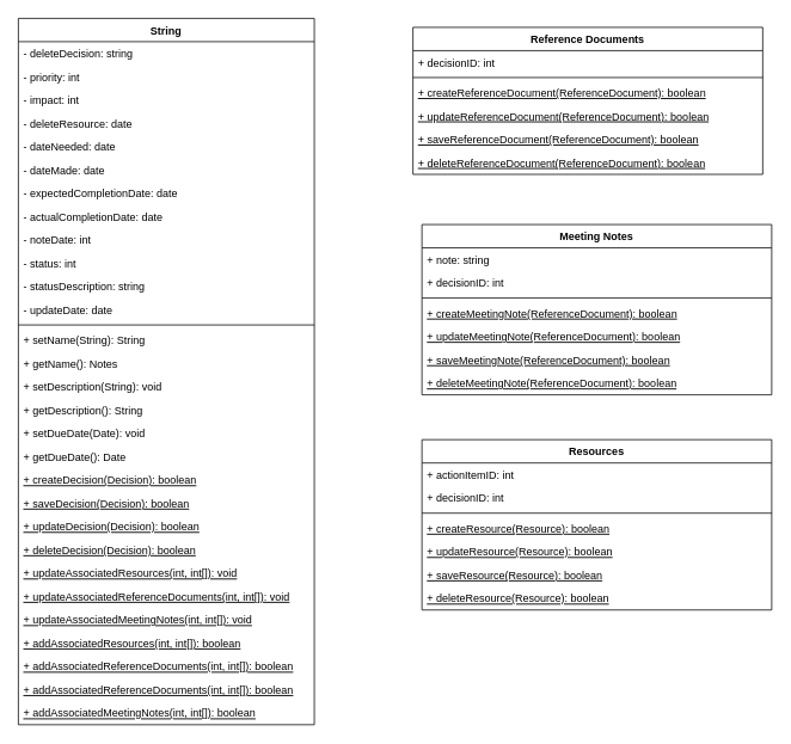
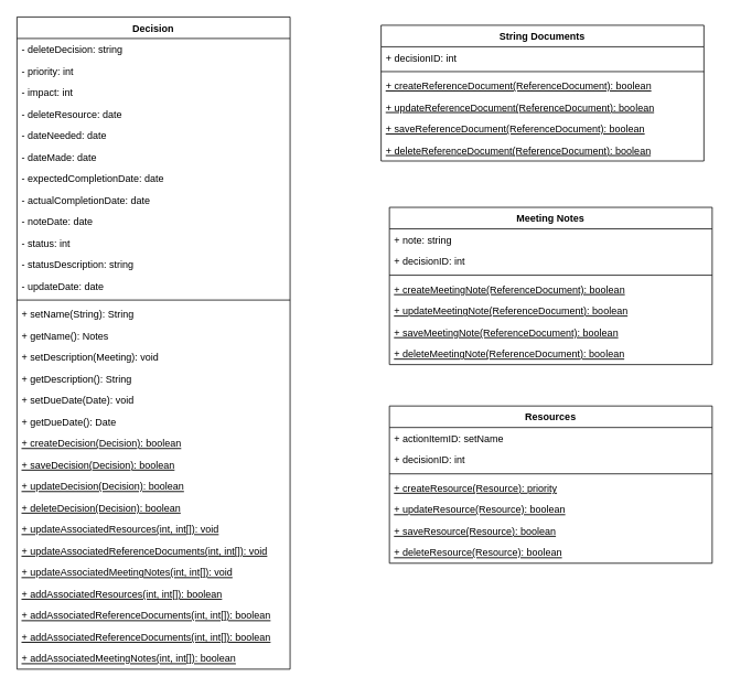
  <mxCell id="0" />
  <mxCell id="1" parent="0" />
- <mxCell id="2" value="String" style="swimlane;fontStyle=1;align=center;verticalAlign=top;childLayout=stackLayout;horizontal=1;startSize=26;horizontalStack=0;resizeParent=1;resizeParentMax=0;resizeLast=0;collapsible=1;marginBottom=0;" vertex="1" parent="1"><mxGeometry x="20" y="20" width="330" height="788" as="geometry" /></mxCell>
+ <mxCell id="2" value="Decision" style="swimlane;fontStyle=1;align=center;verticalAlign=top;childLayout=stackLayout;horizontal=1;startSize=26;horizontalStack=0;resizeParent=1;resizeParentMax=0;resizeLast=0;collapsible=1;marginBottom=0;" vertex="1" parent="1"><mxGeometry x="20" y="20" width="330" height="788" as="geometry" /></mxCell>
  <mxCell id="3" value="- deleteDecision: string" style="text;strokeColor=none;fillColor=none;align=left;verticalAlign=top;spacingLeft=4;spacingRight=4;overflow=hidden;rotatable=0;points=[[0,0.5],[1,0.5]];portConstraint=eastwest;" vertex="1" parent="2"><mxGeometry y="26" width="330" height="26" as="geometry" /></mxCell>
  <mxCell id="4" value="- priority: int " style="text;strokeColor=none;fillColor=none;align=left;verticalAlign=top;spacingLeft=4;spacingRight=4;overflow=hidden;rotatable=0;points=[[0,0.5],[1,0.5]];portConstraint=eastwest;" vertex="1" parent="2"><mxGeometry y="52" width="330" height="26" as="geometry" /></mxCell>
  <mxCell id="5" value="- impact: int" style="text;strokeColor=none;fillColor=none;align=left;verticalAlign=top;spacingLeft=4;spacingRight=4;overflow=hidden;rotatable=0;points=[[0,0.5],[1,0.5]];portConstraint=eastwest;" vertex="1" parent="2"><mxGeometry y="78" width="330" height="26" as="geometry" /></mxCell>
  <mxCell id="6" value="- deleteResource: date" style="text;strokeColor=none;fillColor=none;align=left;verticalAlign=top;spacingLeft=4;spacingRight=4;overflow=hidden;rotatable=0;points=[[0,0.5],[1,0.5]];portConstraint=eastwest;" vertex="1" parent="2"><mxGeometry y="104" width="330" height="26" as="geometry" /></mxCell>
  <mxCell id="7" value="- dateNeeded: date" style="text;strokeColor=none;fillColor=none;align=left;verticalAlign=top;spacingLeft=4;spacingRight=4;overflow=hidden;rotatable=0;points=[[0,0.5],[1,0.5]];portConstraint=eastwest;" vertex="1" parent="2"><mxGeometry y="130" width="330" height="26" as="geometry" /></mxCell>
  <mxCell id="8" value="- dateMade: date" style="text;strokeColor=none;fillColor=none;align=left;verticalAlign=top;spacingLeft=4;spacingRight=4;overflow=hidden;rotatable=0;points=[[0,0.5],[1,0.5]];portConstraint=eastwest;" vertex="1" parent="2"><mxGeometry y="156" width="330" height="26" as="geometry" /></mxCell>
  <mxCell id="9" value="- expectedCompletionDate: date&#10;" style="text;strokeColor=none;fillColor=none;align=left;verticalAlign=top;spacingLeft=4;spacingRight=4;overflow=hidden;rotatable=0;points=[[0,0.5],[1,0.5]];portConstraint=eastwest;" vertex="1" parent="2"><mxGeometry y="182" width="330" height="26" as="geometry" /></mxCell>
  <mxCell id="10" value="- actualCompletionDate: date" style="text;strokeColor=none;fillColor=none;align=left;verticalAlign=top;spacingLeft=4;spacingRight=4;overflow=hidden;rotatable=0;points=[[0,0.5],[1,0.5]];portConstraint=eastwest;" vertex="1" parent="2"><mxGeometry y="208" width="330" height="26" as="geometry" /></mxCell>
- <mxCell id="11" value="- noteDate: int" style="text;strokeColor=none;fillColor=none;align=left;verticalAlign=top;spacingLeft=4;spacingRight=4;overflow=hidden;rotatable=0;points=[[0,0.5],[1,0.5]];portConstraint=eastwest;" vertex="1" parent="2"><mxGeometry y="234" width="330" height="26" as="geometry" /></mxCell>
+ <mxCell id="11" value="- noteDate: date" style="text;strokeColor=none;fillColor=none;align=left;verticalAlign=top;spacingLeft=4;spacingRight=4;overflow=hidden;rotatable=0;points=[[0,0.5],[1,0.5]];portConstraint=eastwest;" vertex="1" parent="2"><mxGeometry y="234" width="330" height="26" as="geometry" /></mxCell>
  <mxCell id="12" value="- status: int" style="text;strokeColor=none;fillColor=none;align=left;verticalAlign=top;spacingLeft=4;spacingRight=4;overflow=hidden;rotatable=0;points=[[0,0.5],[1,0.5]];portConstraint=eastwest;" vertex="1" parent="2"><mxGeometry y="260" width="330" height="26" as="geometry" /></mxCell>
  <mxCell id="13" value="- statusDescription: string" style="text;strokeColor=none;fillColor=none;align=left;verticalAlign=top;spacingLeft=4;spacingRight=4;overflow=hidden;rotatable=0;points=[[0,0.5],[1,0.5]];portConstraint=eastwest;" vertex="1" parent="2"><mxGeometry y="286" width="330" height="26" as="geometry" /></mxCell>
  <mxCell id="14" value="- updateDate: date" style="text;strokeColor=none;fillColor=none;align=left;verticalAlign=top;spacingLeft=4;spacingRight=4;overflow=hidden;rotatable=0;points=[[0,0.5],[1,0.5]];portConstraint=eastwest;" vertex="1" parent="2"><mxGeometry y="312" width="330" height="26" as="geometry" /></mxCell>
  <mxCell id="15" value="" style="line;strokeWidth=1;fillColor=none;align=left;verticalAlign=middle;spacingTop=-1;spacingLeft=3;spacingRight=3;rotatable=0;labelPosition=right;points=[];portConstraint=eastwest;" vertex="1" parent="2"><mxGeometry y="338" width="330" height="8" as="geometry" /></mxCell>
  <mxCell id="16" value="+ setName(String): String" style="text;strokeColor=none;fillColor=none;align=left;verticalAlign=top;spacingLeft=4;spacingRight=4;overflow=hidden;rotatable=0;points=[[0,0.5],[1,0.5]];portConstraint=eastwest;" vertex="1" parent="2"><mxGeometry y="346" width="330" height="26" as="geometry" /></mxCell>
  <mxCell id="17" value="+ getName(): Notes" style="text;strokeColor=none;fillColor=none;align=left;verticalAlign=top;spacingLeft=4;spacingRight=4;overflow=hidden;rotatable=0;points=[[0,0.5],[1,0.5]];portConstraint=eastwest;" vertex="1" parent="2"><mxGeometry y="372" width="330" height="26" as="geometry" /></mxCell>
- <mxCell id="18" value="+ setDescription(String): void" style="text;strokeColor=none;fillColor=none;align=left;verticalAlign=top;spacingLeft=4;spacingRight=4;overflow=hidden;rotatable=0;points=[[0,0.5],[1,0.5]];portConstraint=eastwest;" vertex="1" parent="2"><mxGeometry y="398" width="330" height="26" as="geometry" /></mxCell>
+ <mxCell id="18" value="+ setDescription(Meeting): void" style="text;strokeColor=none;fillColor=none;align=left;verticalAlign=top;spacingLeft=4;spacingRight=4;overflow=hidden;rotatable=0;points=[[0,0.5],[1,0.5]];portConstraint=eastwest;" vertex="1" parent="2"><mxGeometry y="398" width="330" height="26" as="geometry" /></mxCell>
  <mxCell id="19" value="+ getDescription(): String" style="text;strokeColor=none;fillColor=none;align=left;verticalAlign=top;spacingLeft=4;spacingRight=4;overflow=hidden;rotatable=0;points=[[0,0.5],[1,0.5]];portConstraint=eastwest;" vertex="1" parent="2"><mxGeometry y="424" width="330" height="26" as="geometry" /></mxCell>
  <mxCell id="20" value="+ setDueDate(Date): void" style="text;strokeColor=none;fillColor=none;align=left;verticalAlign=top;spacingLeft=4;spacingRight=4;overflow=hidden;rotatable=0;points=[[0,0.5],[1,0.5]];portConstraint=eastwest;" vertex="1" parent="2"><mxGeometry y="450" width="330" height="26" as="geometry" /></mxCell>
  <mxCell id="21" value="+ getDueDate(): Date" style="text;strokeColor=none;fillColor=none;align=left;verticalAlign=top;spacingLeft=4;spacingRight=4;overflow=hidden;rotatable=0;points=[[0,0.5],[1,0.5]];portConstraint=eastwest;" vertex="1" parent="2"><mxGeometry y="476" width="330" height="26" as="geometry" /></mxCell>
  <mxCell id="22" value="+ createDecision(Decision): boolean" style="text;strokeColor=none;fillColor=none;align=left;verticalAlign=top;spacingLeft=4;spacingRight=4;overflow=hidden;rotatable=0;points=[[0,0.5],[1,0.5]];portConstraint=eastwest;fontStyle=4" vertex="1" parent="2"><mxGeometry y="502" width="330" height="26" as="geometry" /></mxCell>
  <mxCell id="23" value="+ saveDecision(Decision): boolean" style="text;strokeColor=none;fillColor=none;align=left;verticalAlign=top;spacingLeft=4;spacingRight=4;overflow=hidden;rotatable=0;points=[[0,0.5],[1,0.5]];portConstraint=eastwest;fontStyle=4" vertex="1" parent="2"><mxGeometry y="528" width="330" height="26" as="geometry" /></mxCell>
  <mxCell id="24" value="+ updateDecision(Decision): boolean" style="text;strokeColor=none;fillColor=none;align=left;verticalAlign=top;spacingLeft=4;spacingRight=4;overflow=hidden;rotatable=0;points=[[0,0.5],[1,0.5]];portConstraint=eastwest;fontStyle=4" vertex="1" parent="2"><mxGeometry y="554" width="330" height="26" as="geometry" /></mxCell>
  <mxCell id="25" value="+ deleteDecision(Decision): boolean" style="text;strokeColor=none;fillColor=none;align=left;verticalAlign=top;spacingLeft=4;spacingRight=4;overflow=hidden;rotatable=0;points=[[0,0.5],[1,0.5]];portConstraint=eastwest;fontStyle=4" vertex="1" parent="2"><mxGeometry y="580" width="330" height="26" as="geometry" /></mxCell>
  <mxCell id="26" value="+ updateAssociatedResources(int, int[]): void" style="text;strokeColor=none;fillColor=none;align=left;verticalAlign=top;spacingLeft=4;spacingRight=4;overflow=hidden;rotatable=0;points=[[0,0.5],[1,0.5]];portConstraint=eastwest;fontStyle=4" vertex="1" parent="2"><mxGeometry y="606" width="330" height="26" as="geometry" /></mxCell>
  <mxCell id="27" value="+ updateAssociatedReferenceDocuments(int, int[]): void" style="text;strokeColor=none;fillColor=none;align=left;verticalAlign=top;spacingLeft=4;spacingRight=4;overflow=hidden;rotatable=0;points=[[0,0.5],[1,0.5]];portConstraint=eastwest;fontStyle=4" vertex="1" parent="2"><mxGeometry y="632" width="330" height="26" as="geometry" /></mxCell>
  <mxCell id="28" value="+ updateAssociatedMeetingNotes(int, int[]): void" style="text;strokeColor=none;fillColor=none;align=left;verticalAlign=top;spacingLeft=4;spacingRight=4;overflow=hidden;rotatable=0;points=[[0,0.5],[1,0.5]];portConstraint=eastwest;fontStyle=4" vertex="1" parent="2"><mxGeometry y="658" width="330" height="26" as="geometry" /></mxCell>
  <mxCell id="29" value="+ addAssociatedResources(int, int[]): boolean" style="text;strokeColor=none;fillColor=none;align=left;verticalAlign=top;spacingLeft=4;spacingRight=4;overflow=hidden;rotatable=0;points=[[0,0.5],[1,0.5]];portConstraint=eastwest;fontStyle=4" vertex="1" parent="2"><mxGeometry y="684" width="330" height="26" as="geometry" /></mxCell>
  <mxCell id="30" value="+ addAssociatedReferenceDocuments(int, int[]): boolean" style="text;strokeColor=none;fillColor=none;align=left;verticalAlign=top;spacingLeft=4;spacingRight=4;overflow=hidden;rotatable=0;points=[[0,0.5],[1,0.5]];portConstraint=eastwest;fontStyle=4" vertex="1" parent="2"><mxGeometry y="710" width="330" height="26" as="geometry" /></mxCell>
  <mxCell id="31" value="+ addAssociatedReferenceDocuments(int, int[]): boolean" style="text;strokeColor=none;fillColor=none;align=left;verticalAlign=top;spacingLeft=4;spacingRight=4;overflow=hidden;rotatable=0;points=[[0,0.5],[1,0.5]];portConstraint=eastwest;fontStyle=4" vertex="1" parent="2"><mxGeometry y="736" width="330" height="26" as="geometry" /></mxCell>
  <mxCell id="32" value="+ addAssociatedMeetingNotes(int, int[]): boolean" style="text;strokeColor=none;fillColor=none;align=left;verticalAlign=top;spacingLeft=4;spacingRight=4;overflow=hidden;rotatable=0;points=[[0,0.5],[1,0.5]];portConstraint=eastwest;fontStyle=4" vertex="1" parent="2"><mxGeometry y="762" width="330" height="26" as="geometry" /></mxCell>
- <mxCell id="33" value="Reference Documents" style="swimlane;fontStyle=1;align=center;verticalAlign=top;childLayout=stackLayout;horizontal=1;startSize=26;horizontalStack=0;resizeParent=1;resizeParentMax=0;resizeLast=0;collapsible=1;marginBottom=0;" vertex="1" parent="1"><mxGeometry x="460" y="30" width="390" height="164" as="geometry" /></mxCell>
+ <mxCell id="33" value="String Documents" style="swimlane;fontStyle=1;align=center;verticalAlign=top;childLayout=stackLayout;horizontal=1;startSize=26;horizontalStack=0;resizeParent=1;resizeParentMax=0;resizeLast=0;collapsible=1;marginBottom=0;" vertex="1" parent="1"><mxGeometry x="460" y="30" width="390" height="164" as="geometry" /></mxCell>
  <mxCell id="34" value="+ decisionID: int" style="text;strokeColor=none;fillColor=none;align=left;verticalAlign=top;spacingLeft=4;spacingRight=4;overflow=hidden;rotatable=0;points=[[0,0.5],[1,0.5]];portConstraint=eastwest;" vertex="1" parent="33"><mxGeometry y="26" width="390" height="26" as="geometry" /></mxCell>
  <mxCell id="35" value="" style="line;strokeWidth=1;fillColor=none;align=left;verticalAlign=middle;spacingTop=-1;spacingLeft=3;spacingRight=3;rotatable=0;labelPosition=right;points=[];portConstraint=eastwest;" vertex="1" parent="33"><mxGeometry y="52" width="390" height="8" as="geometry" /></mxCell>
  <mxCell id="36" value="+ createReferenceDocument(ReferenceDocument): boolean" style="text;strokeColor=none;fillColor=none;align=left;verticalAlign=top;spacingLeft=4;spacingRight=4;overflow=hidden;rotatable=0;points=[[0,0.5],[1,0.5]];portConstraint=eastwest;fontStyle=4" vertex="1" parent="33"><mxGeometry y="60" width="390" height="26" as="geometry" /></mxCell>
  <mxCell id="37" value="+ updateReferenceDocument(ReferenceDocument): boolean" style="text;strokeColor=none;fillColor=none;align=left;verticalAlign=top;spacingLeft=4;spacingRight=4;overflow=hidden;rotatable=0;points=[[0,0.5],[1,0.5]];portConstraint=eastwest;fontStyle=4" vertex="1" parent="33"><mxGeometry y="86" width="390" height="26" as="geometry" /></mxCell>
  <mxCell id="38" value="+ saveReferenceDocument(ReferenceDocument): boolean" style="text;strokeColor=none;fillColor=none;align=left;verticalAlign=top;spacingLeft=4;spacingRight=4;overflow=hidden;rotatable=0;points=[[0,0.5],[1,0.5]];portConstraint=eastwest;fontStyle=4" vertex="1" parent="33"><mxGeometry y="112" width="390" height="26" as="geometry" /></mxCell>
  <mxCell id="39" value="+ deleteReferenceDocument(ReferenceDocument): boolean" style="text;strokeColor=none;fillColor=none;align=left;verticalAlign=top;spacingLeft=4;spacingRight=4;overflow=hidden;rotatable=0;points=[[0,0.5],[1,0.5]];portConstraint=eastwest;fontStyle=4" vertex="1" parent="33"><mxGeometry y="138" width="390" height="26" as="geometry" /></mxCell>
  <mxCell id="40" value="Meeting Notes" style="swimlane;fontStyle=1;align=center;verticalAlign=top;childLayout=stackLayout;horizontal=1;startSize=26;horizontalStack=0;resizeParent=1;resizeParentMax=0;resizeLast=0;collapsible=1;marginBottom=0;" vertex="1" parent="1"><mxGeometry x="470" y="250" width="390" height="190" as="geometry" /></mxCell>
  <mxCell id="41" value="+ note: string" style="text;strokeColor=none;fillColor=none;align=left;verticalAlign=top;spacingLeft=4;spacingRight=4;overflow=hidden;rotatable=0;points=[[0,0.5],[1,0.5]];portConstraint=eastwest;" vertex="1" parent="40"><mxGeometry y="26" width="390" height="26" as="geometry" /></mxCell>
  <mxCell id="42" value="+ decisionID: int" style="text;strokeColor=none;fillColor=none;align=left;verticalAlign=top;spacingLeft=4;spacingRight=4;overflow=hidden;rotatable=0;points=[[0,0.5],[1,0.5]];portConstraint=eastwest;" vertex="1" parent="40"><mxGeometry y="52" width="390" height="26" as="geometry" /></mxCell>
  <mxCell id="43" value="" style="line;strokeWidth=1;fillColor=none;align=left;verticalAlign=middle;spacingTop=-1;spacingLeft=3;spacingRight=3;rotatable=0;labelPosition=right;points=[];portConstraint=eastwest;" vertex="1" parent="40"><mxGeometry y="78" width="390" height="8" as="geometry" /></mxCell>
  <mxCell id="44" value="+ createMeetingNote(ReferenceDocument): boolean" style="text;strokeColor=none;fillColor=none;align=left;verticalAlign=top;spacingLeft=4;spacingRight=4;overflow=hidden;rotatable=0;points=[[0,0.5],[1,0.5]];portConstraint=eastwest;fontStyle=4" vertex="1" parent="40"><mxGeometry y="86" width="390" height="26" as="geometry" /></mxCell>
  <mxCell id="45" value="+ updateMeetingNote(ReferenceDocument): boolean" style="text;strokeColor=none;fillColor=none;align=left;verticalAlign=top;spacingLeft=4;spacingRight=4;overflow=hidden;rotatable=0;points=[[0,0.5],[1,0.5]];portConstraint=eastwest;fontStyle=4" vertex="1" parent="40"><mxGeometry y="112" width="390" height="26" as="geometry" /></mxCell>
  <mxCell id="46" value="+ saveMeetingNote(ReferenceDocument): boolean" style="text;strokeColor=none;fillColor=none;align=left;verticalAlign=top;spacingLeft=4;spacingRight=4;overflow=hidden;rotatable=0;points=[[0,0.5],[1,0.5]];portConstraint=eastwest;fontStyle=4" vertex="1" parent="40"><mxGeometry y="138" width="390" height="26" as="geometry" /></mxCell>
  <mxCell id="47" value="+ deleteMeetingNote(ReferenceDocument): boolean" style="text;strokeColor=none;fillColor=none;align=left;verticalAlign=top;spacingLeft=4;spacingRight=4;overflow=hidden;rotatable=0;points=[[0,0.5],[1,0.5]];portConstraint=eastwest;fontStyle=4" vertex="1" parent="40"><mxGeometry y="164" width="390" height="26" as="geometry" /></mxCell>
  <mxCell id="48" value="Resources" style="swimlane;fontStyle=1;align=center;verticalAlign=top;childLayout=stackLayout;horizontal=1;startSize=26;horizontalStack=0;resizeParent=1;resizeParentMax=0;resizeLast=0;collapsible=1;marginBottom=0;" vertex="1" parent="1"><mxGeometry x="470" y="490" width="390" height="190" as="geometry" /></mxCell>
- <mxCell id="49" value="+ actionItemID: int" style="text;strokeColor=none;fillColor=none;align=left;verticalAlign=top;spacingLeft=4;spacingRight=4;overflow=hidden;rotatable=0;points=[[0,0.5],[1,0.5]];portConstraint=eastwest;" vertex="1" parent="48"><mxGeometry y="26" width="390" height="26" as="geometry" /></mxCell>
+ <mxCell id="49" value="+ actionItemID: setName" style="text;strokeColor=none;fillColor=none;align=left;verticalAlign=top;spacingLeft=4;spacingRight=4;overflow=hidden;rotatable=0;points=[[0,0.5],[1,0.5]];portConstraint=eastwest;" vertex="1" parent="48"><mxGeometry y="26" width="390" height="26" as="geometry" /></mxCell>
  <mxCell id="50" value="+ decisionID: int" style="text;strokeColor=none;fillColor=none;align=left;verticalAlign=top;spacingLeft=4;spacingRight=4;overflow=hidden;rotatable=0;points=[[0,0.5],[1,0.5]];portConstraint=eastwest;" vertex="1" parent="48"><mxGeometry y="52" width="390" height="26" as="geometry" /></mxCell>
  <mxCell id="51" value="" style="line;strokeWidth=1;fillColor=none;align=left;verticalAlign=middle;spacingTop=-1;spacingLeft=3;spacingRight=3;rotatable=0;labelPosition=right;points=[];portConstraint=eastwest;" vertex="1" parent="48"><mxGeometry y="78" width="390" height="8" as="geometry" /></mxCell>
- <mxCell id="52" value="+ createResource(Resource): boolean" style="text;strokeColor=none;fillColor=none;align=left;verticalAlign=top;spacingLeft=4;spacingRight=4;overflow=hidden;rotatable=0;points=[[0,0.5],[1,0.5]];portConstraint=eastwest;fontStyle=4" vertex="1" parent="48"><mxGeometry y="86" width="390" height="26" as="geometry" /></mxCell>
+ <mxCell id="52" value="+ createResource(Resource): priority" style="text;strokeColor=none;fillColor=none;align=left;verticalAlign=top;spacingLeft=4;spacingRight=4;overflow=hidden;rotatable=0;points=[[0,0.5],[1,0.5]];portConstraint=eastwest;fontStyle=4" vertex="1" parent="48"><mxGeometry y="86" width="390" height="26" as="geometry" /></mxCell>
  <mxCell id="53" value="+ updateResource(Resource): boolean" style="text;strokeColor=none;fillColor=none;align=left;verticalAlign=top;spacingLeft=4;spacingRight=4;overflow=hidden;rotatable=0;points=[[0,0.5],[1,0.5]];portConstraint=eastwest;fontStyle=4" vertex="1" parent="48"><mxGeometry y="112" width="390" height="26" as="geometry" /></mxCell>
  <mxCell id="54" value="+ saveResource(Resource): boolean" style="text;strokeColor=none;fillColor=none;align=left;verticalAlign=top;spacingLeft=4;spacingRight=4;overflow=hidden;rotatable=0;points=[[0,0.5],[1,0.5]];portConstraint=eastwest;fontStyle=4" vertex="1" parent="48"><mxGeometry y="138" width="390" height="26" as="geometry" /></mxCell>
  <mxCell id="55" value="+ deleteResource(Resource): boolean" style="text;strokeColor=none;fillColor=none;align=left;verticalAlign=top;spacingLeft=4;spacingRight=4;overflow=hidden;rotatable=0;points=[[0,0.5],[1,0.5]];portConstraint=eastwest;fontStyle=4" vertex="1" parent="48"><mxGeometry y="164" width="390" height="26" as="geometry" /></mxCell>
